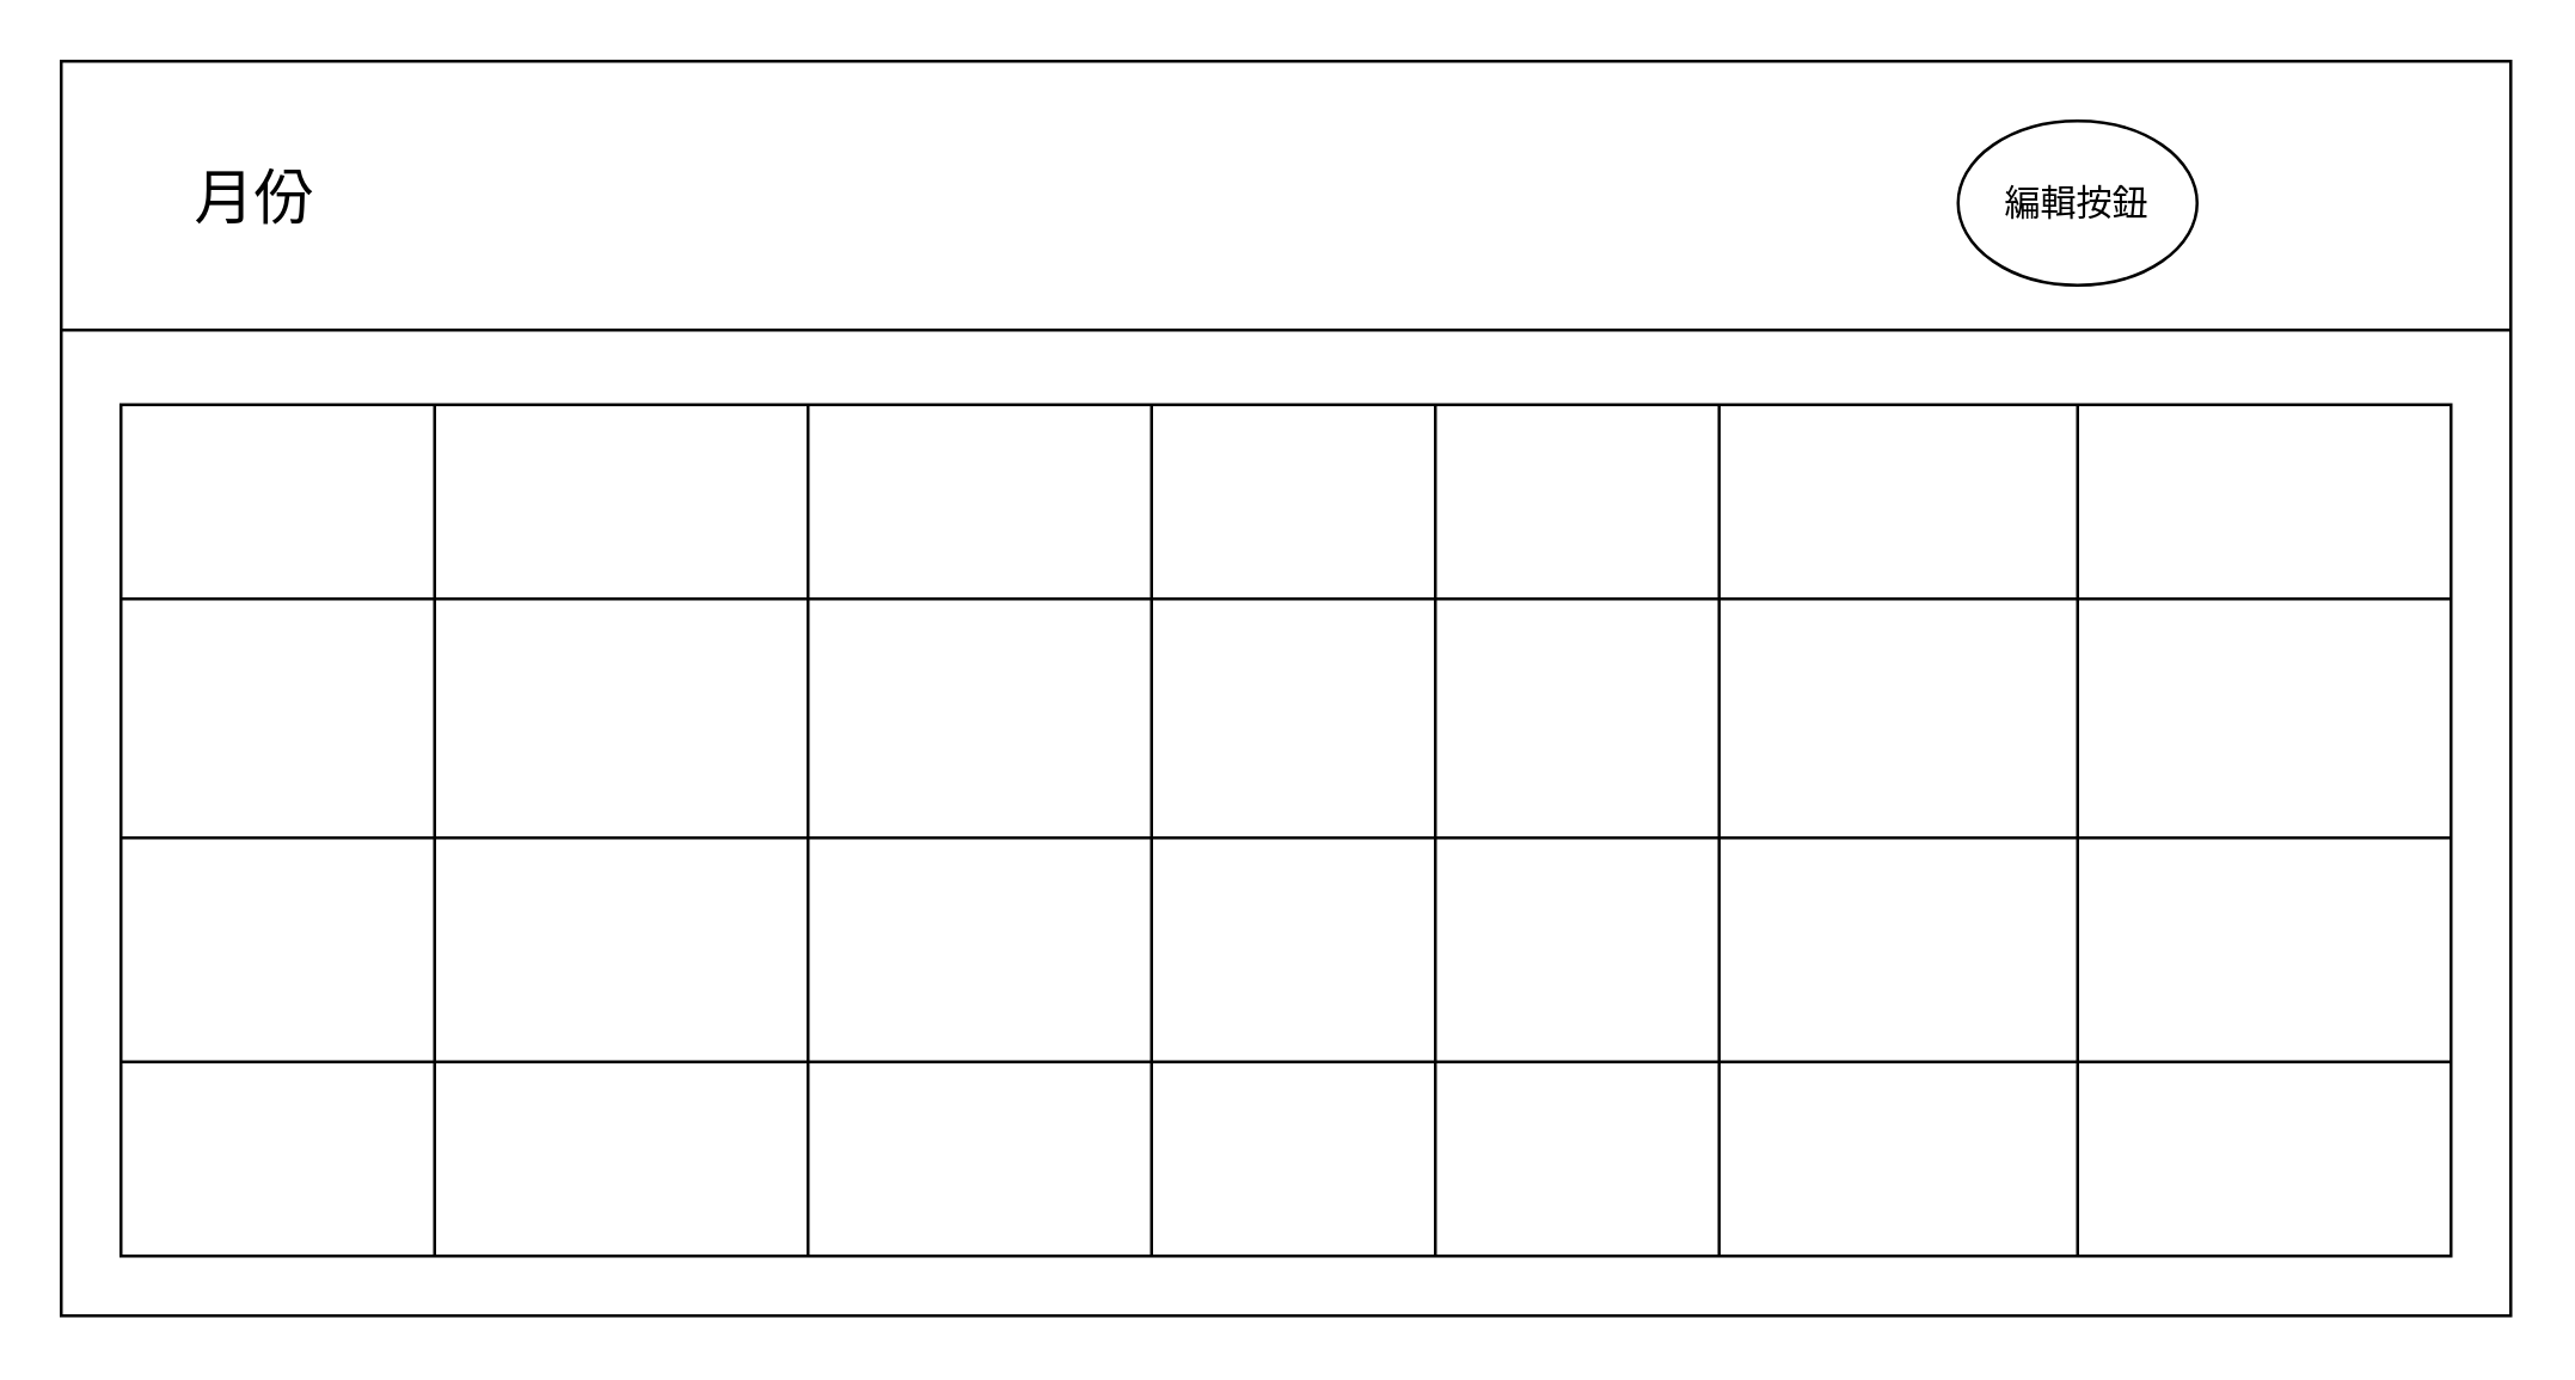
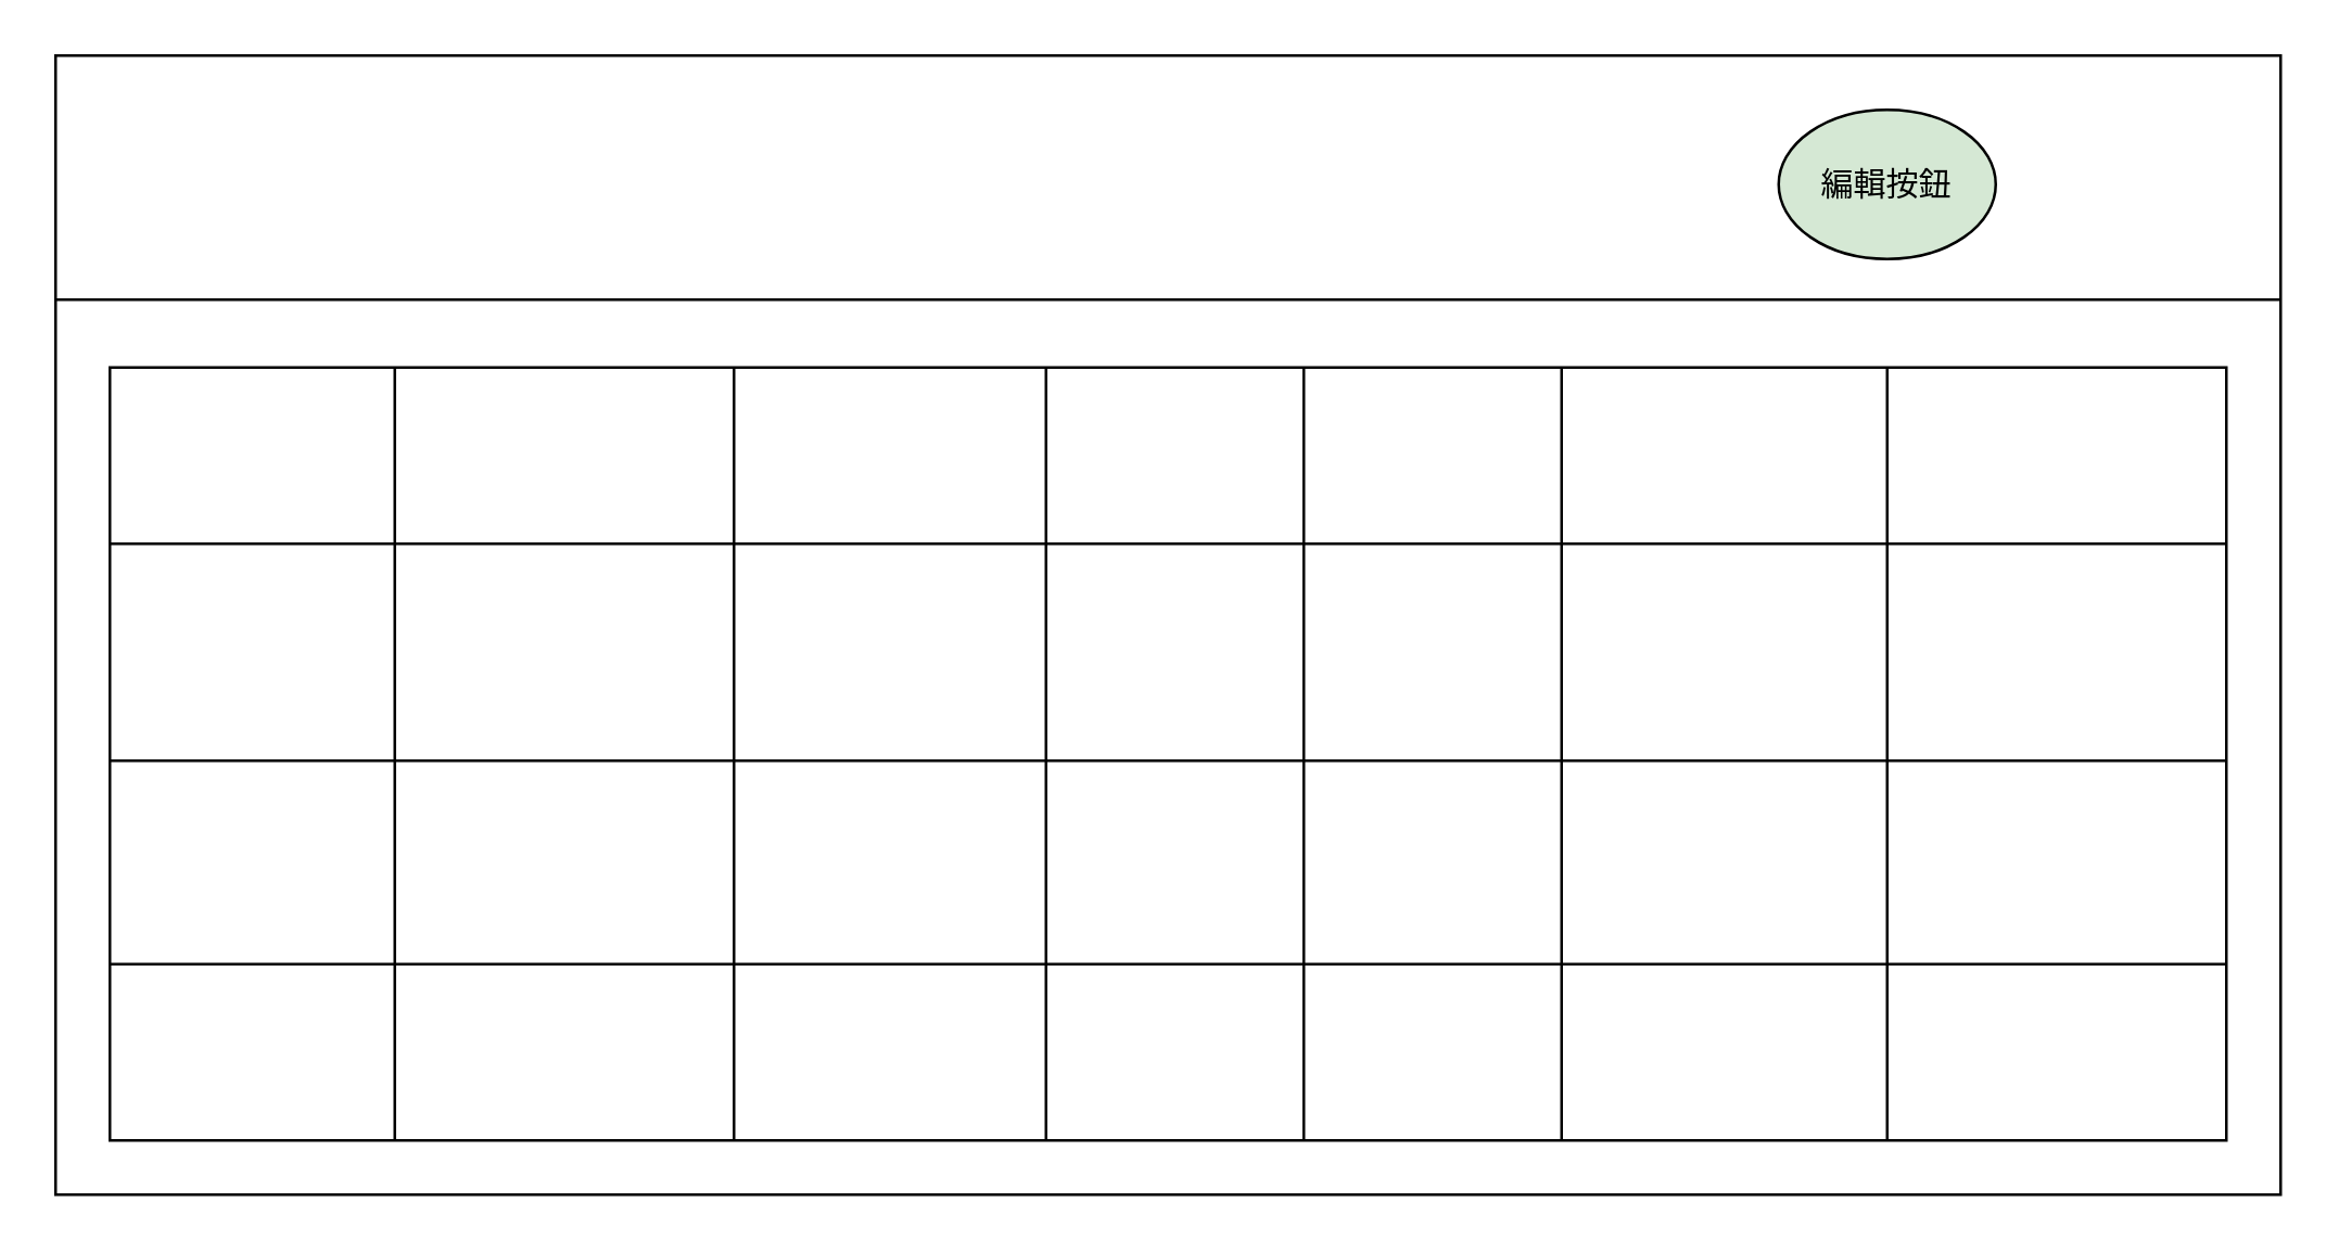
  <mxCell id="0" />
  <mxCell id="1" parent="0" />
  <mxCell id="2" value="" style="rounded=0;whiteSpace=wrap;html=1;" vertex="1" parent="1"><mxGeometry x="20" y="20" width="820" height="420" as="geometry" /></mxCell>
  <mxCell id="3" value="" style="endArrow=none;html=1;" edge="1" parent="1" target="2"><mxGeometry width="50" height="50" relative="1" as="geometry"><mxPoint x="20" y="110" as="sourcePoint" /><mxPoint x="70" y="60" as="targetPoint" /><Array as="points"><mxPoint x="840" y="110" /></Array></mxGeometry></mxCell>
- <mxCell id="4" value="&lt;font style=&quot;font-size: 20px&quot;&gt;月份&lt;/font&gt;" style="text;html=1;strokeColor=none;fillColor=none;align=center;verticalAlign=middle;whiteSpace=wrap;rounded=0;" vertex="1" parent="1"><mxGeometry x="30" y="40" width="110" height="50" as="geometry" /></mxCell>
  <mxCell id="5" value="" style="shape=table;html=1;whiteSpace=wrap;startSize=0;container=1;collapsible=0;childLayout=tableLayout;" vertex="1" parent="1"><mxGeometry x="40" y="135" width="780" height="285" as="geometry" /></mxCell>
  <mxCell id="6" value="" style="shape=partialRectangle;html=1;whiteSpace=wrap;collapsible=0;dropTarget=0;pointerEvents=0;fillColor=none;top=0;left=0;bottom=0;right=0;points=[[0,0.5],[1,0.5]];portConstraint=eastwest;" vertex="1" parent="5"><mxGeometry width="780" height="65" as="geometry" /></mxCell>
  <mxCell id="7" value="" style="shape=partialRectangle;html=1;whiteSpace=wrap;connectable=0;fillColor=none;top=0;left=0;bottom=0;right=0;overflow=hidden;" vertex="1" parent="6"><mxGeometry width="230" height="65" as="geometry" /></mxCell>
  <mxCell id="8" value="" style="shape=partialRectangle;html=1;whiteSpace=wrap;connectable=0;fillColor=none;top=0;left=0;bottom=0;right=0;overflow=hidden;" vertex="1" parent="6"><mxGeometry x="230" width="210" height="65" as="geometry" /></mxCell>
  <mxCell id="9" value="" style="shape=partialRectangle;html=1;whiteSpace=wrap;connectable=0;fillColor=none;top=0;left=0;bottom=0;right=0;overflow=hidden;" vertex="1" parent="6"><mxGeometry x="440" width="340" height="65" as="geometry" /></mxCell>
  <mxCell id="10" value="" style="shape=partialRectangle;html=1;whiteSpace=wrap;collapsible=0;dropTarget=0;pointerEvents=0;fillColor=none;top=0;left=0;bottom=0;right=0;points=[[0,0.5],[1,0.5]];portConstraint=eastwest;" vertex="1" parent="5"><mxGeometry y="65" width="780" height="80" as="geometry" /></mxCell>
  <mxCell id="11" value="" style="shape=partialRectangle;html=1;whiteSpace=wrap;connectable=0;fillColor=none;top=0;left=0;bottom=0;right=0;overflow=hidden;" vertex="1" parent="10"><mxGeometry width="230" height="80" as="geometry" /></mxCell>
  <mxCell id="12" value="" style="shape=partialRectangle;html=1;whiteSpace=wrap;connectable=0;fillColor=none;top=0;left=0;bottom=0;right=0;overflow=hidden;" vertex="1" parent="10"><mxGeometry x="230" width="210" height="80" as="geometry" /></mxCell>
  <mxCell id="13" value="" style="shape=partialRectangle;html=1;whiteSpace=wrap;connectable=0;fillColor=none;top=0;left=0;bottom=0;right=0;overflow=hidden;" vertex="1" parent="10"><mxGeometry x="440" width="340" height="80" as="geometry" /></mxCell>
  <mxCell id="14" value="" style="shape=partialRectangle;html=1;whiteSpace=wrap;collapsible=0;dropTarget=0;pointerEvents=0;fillColor=none;top=0;left=0;bottom=0;right=0;points=[[0,0.5],[1,0.5]];portConstraint=eastwest;" vertex="1" parent="5"><mxGeometry y="145" width="780" height="140" as="geometry" /></mxCell>
  <mxCell id="15" value="" style="shape=partialRectangle;html=1;whiteSpace=wrap;connectable=0;fillColor=none;top=0;left=0;bottom=0;right=0;overflow=hidden;" vertex="1" parent="14"><mxGeometry width="230" height="140" as="geometry" /></mxCell>
  <mxCell id="16" value="" style="shape=partialRectangle;html=1;whiteSpace=wrap;connectable=0;fillColor=none;top=0;left=0;bottom=0;right=0;overflow=hidden;" vertex="1" parent="14"><mxGeometry x="230" width="210" height="140" as="geometry" /></mxCell>
  <mxCell id="17" value="" style="shape=partialRectangle;html=1;whiteSpace=wrap;connectable=0;fillColor=none;top=0;left=0;bottom=0;right=0;overflow=hidden;" vertex="1" parent="14"><mxGeometry x="440" width="340" height="140" as="geometry" /></mxCell>
  <mxCell id="18" value="" style="line;strokeWidth=1;direction=south;html=1;perimeter=backbonePerimeter;points=[];outlineConnect=0;" vertex="1" parent="1"><mxGeometry x="380" y="135" width="10" height="285" as="geometry" /></mxCell>
  <mxCell id="19" value="" style="line;strokeWidth=1;direction=south;html=1;perimeter=backbonePerimeter;points=[];outlineConnect=0;" vertex="1" parent="1"><mxGeometry x="570" y="135" width="10" height="285" as="geometry" /></mxCell>
  <mxCell id="20" value="" style="line;strokeWidth=1;direction=south;html=1;perimeter=backbonePerimeter;points=[];outlineConnect=0;" vertex="1" parent="1"><mxGeometry x="140" y="135" width="10" height="285" as="geometry" /></mxCell>
  <mxCell id="21" value="" style="line;strokeWidth=1;direction=south;html=1;perimeter=backbonePerimeter;points=[];outlineConnect=0;" vertex="1" parent="1"><mxGeometry x="690" y="135" width="10" height="285" as="geometry" /></mxCell>
  <mxCell id="22" value="" style="line;strokeWidth=1;html=1;perimeter=backbonePerimeter;points=[];outlineConnect=0;" vertex="1" parent="1"><mxGeometry x="40" y="350" width="780" height="10" as="geometry" /></mxCell>
- <mxCell id="23" value="編輯按鈕" style="ellipse;whiteSpace=wrap;html=1;strokeWidth=1;" vertex="1" parent="1"><mxGeometry x="655" y="40" width="80" height="55" as="geometry" /></mxCell>
+ <mxCell id="23" value="編輯按鈕" style="ellipse;whiteSpace=wrap;html=1;strokeWidth=1;fillColor=#d5e8d4;" vertex="1" parent="1"><mxGeometry x="655" y="40" width="80" height="55" as="geometry" /></mxCell>
